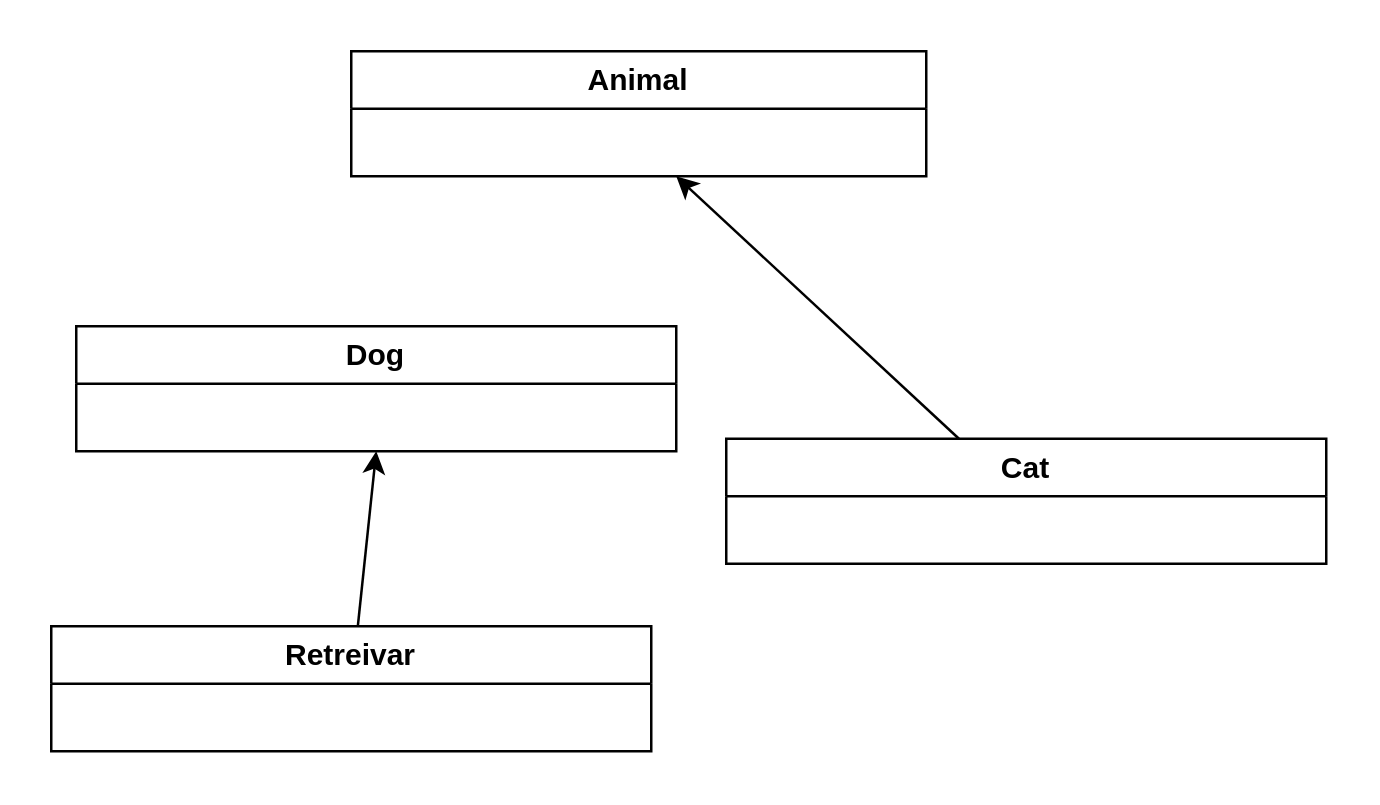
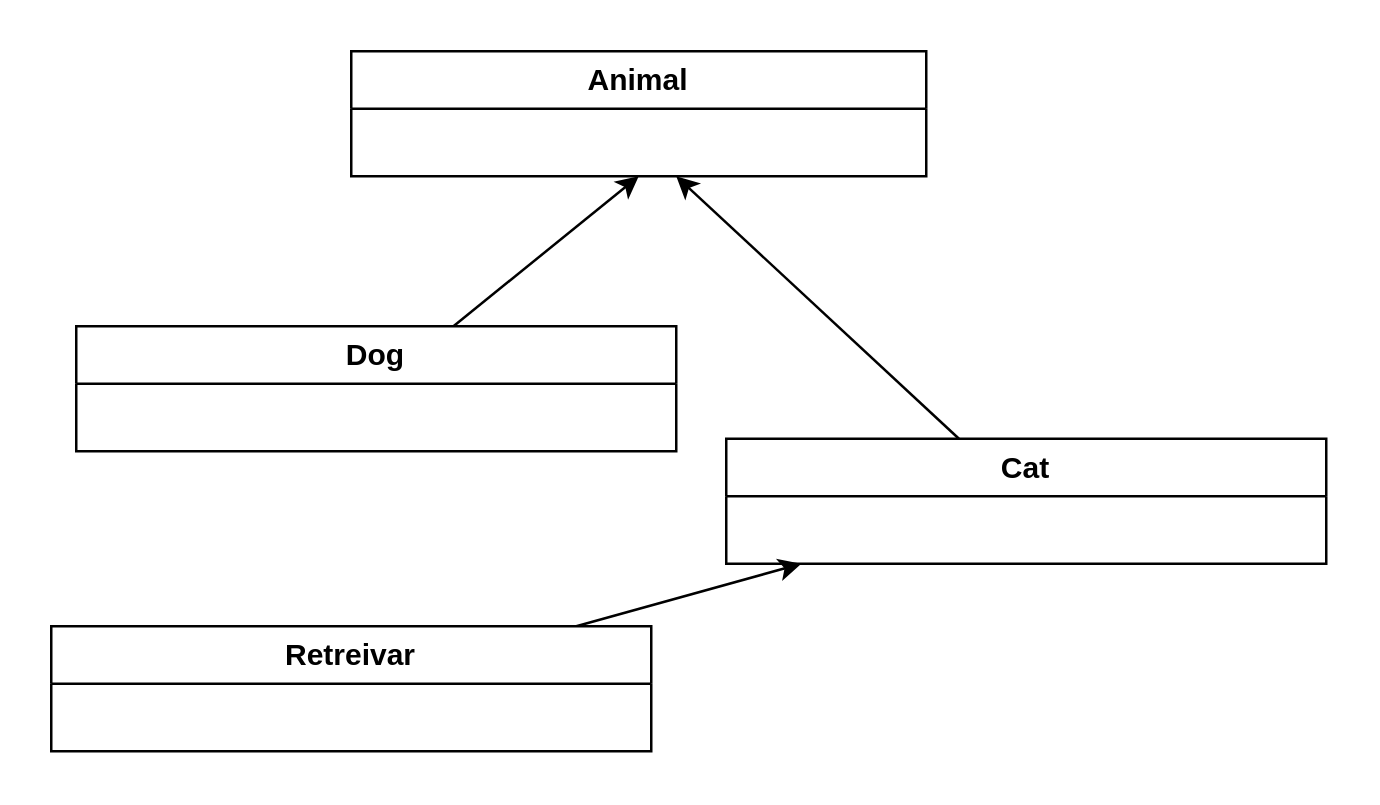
  <mxCell id="0" />
  <mxCell id="1" parent="0" />
  <mxCell id="2" value="Animal" style="swimlane;whiteSpace=wrap;html=1;" vertex="1" parent="1"><mxGeometry x="140" y="20" width="230" height="50" as="geometry" /></mxCell>
+ <mxCell id="3" style="edgeStyle=none;html=1;entryX=0.5;entryY=1;entryDx=0;entryDy=0;" edge="1" parent="1" source="4" target="2"><mxGeometry relative="1" as="geometry" /></mxCell>
  <mxCell id="4" value="Dog" style="swimlane;whiteSpace=wrap;html=1;" vertex="1" parent="1"><mxGeometry x="30" y="130" width="240" height="50" as="geometry" /></mxCell>
- <mxCell id="5" style="edgeStyle=none;html=1;entryX=0.5;entryY=1;entryDx=0;entryDy=0;" edge="1" parent="1" source="6" target="4"><mxGeometry relative="1" as="geometry"><mxPoint x="255" y="190" as="targetPoint" /></mxGeometry></mxCell>
+ <mxCell id="5" style="edgeStyle=none;html=1;" edge="1" parent="1" source="6" target="8"><mxGeometry relative="1" as="geometry"><mxPoint x="255" y="190" as="targetPoint" /></mxGeometry></mxCell>
  <mxCell id="6" value="Retreivar" style="swimlane;whiteSpace=wrap;html=1;startSize=23;" vertex="1" parent="1"><mxGeometry x="20" y="250" width="240" height="50" as="geometry" /></mxCell>
  <mxCell id="7" style="edgeStyle=none;html=1;" edge="1" parent="1" source="8"><mxGeometry relative="1" as="geometry"><mxPoint x="270" y="70" as="targetPoint" /></mxGeometry></mxCell>
  <mxCell id="8" value="Cat" style="swimlane;whiteSpace=wrap;html=1;" vertex="1" parent="1"><mxGeometry x="290" y="175" width="240" height="50" as="geometry" /></mxCell>
